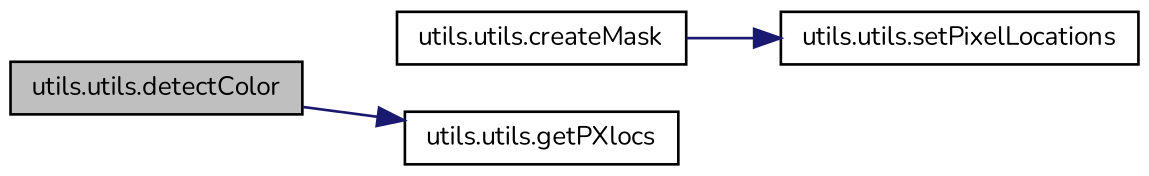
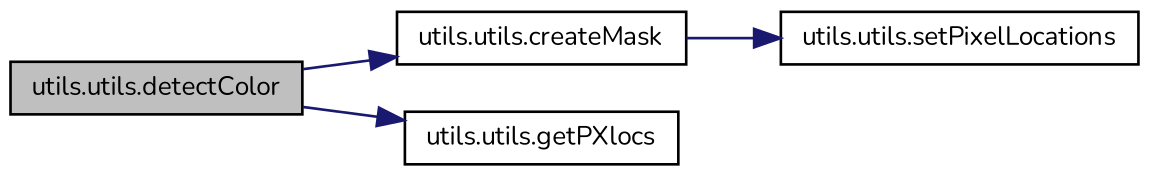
  digraph {
    fontname=Nunito
    rankdir=LR
    node [color=black fillcolor=white fontname=Nunito fontsize=10 shape=record style=filled]
    edge [color=midnightblue fontname=Nunito fontsize=10 labelfontname=Helvetica labelfontsize=10 style=solid]
    n1 [fillcolor=grey75 fontcolor=black height=0.2 label="utils.utils.detectColor" width=0.4]
    n2 [height=0.2 label="utils.utils.createMask" width=0.4]
    n3 [height=0.2 label="utils.utils.getPXlocs" width=0.4]
    n4 [height=0.2 label="utils.utils.setPixelLocations" width=0.4]
+   n1 -> n2
    n1 -> n3
    n2 -> n4
  }
